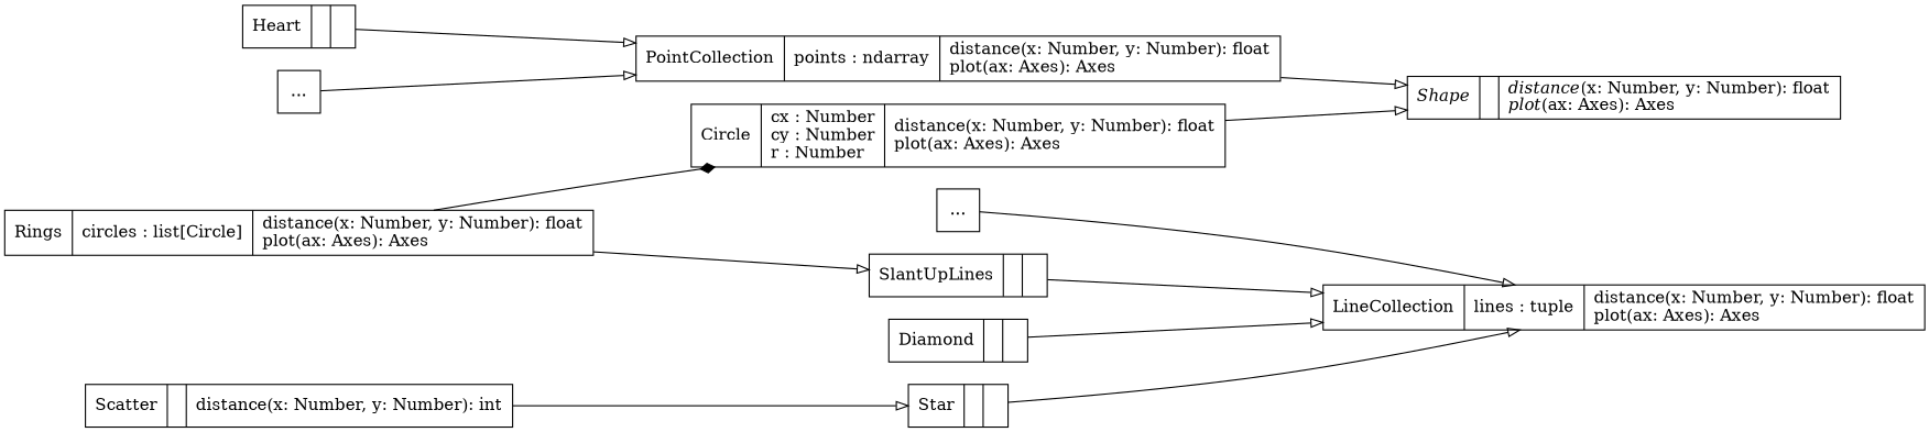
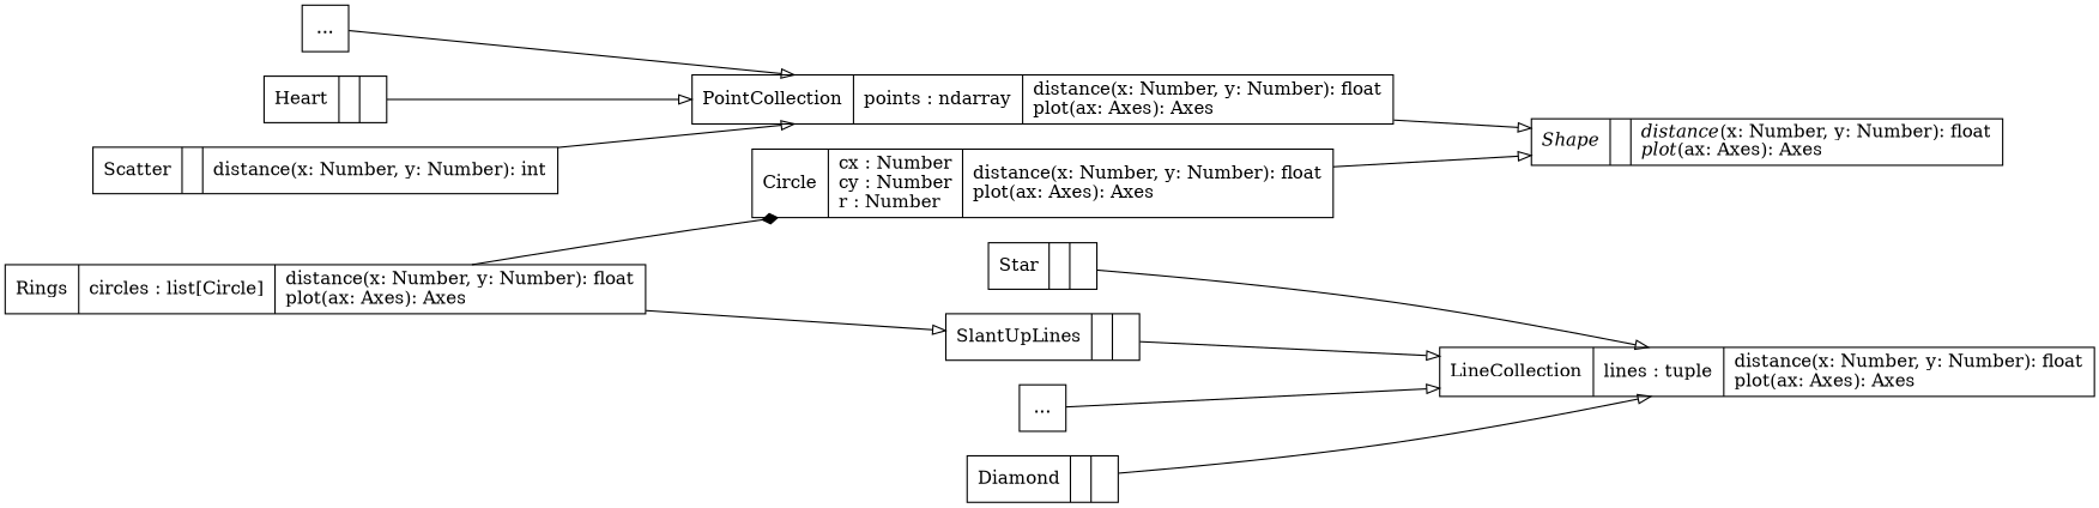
  digraph {
    rankdir=LR
    node [color=black fontcolor=black shape=record style=solid]
    edge [arrowhead=empty arrowtail=none]
    n1 [label=<{<I>Shape</I>|<br ALIGN="LEFT"/>|<I>distance</I>(x: Number, y: Number): float<br ALIGN="LEFT"/><I>plot</I>(ax: Axes): Axes<br ALIGN="LEFT"/>}>]
    n2 [label=<{Rings|circles : list[Circle]<br ALIGN="LEFT"/>|distance(x: Number, y: Number): float<br ALIGN="LEFT"/>plot(ax: Axes): Axes<br ALIGN="LEFT"/>}>]
    n3 [label=<{Circle|cx : Number<br ALIGN="LEFT"/>cy : Number<br ALIGN="LEFT"/>r : Number<br ALIGN="LEFT"/>|distance(x: Number, y: Number): float<br ALIGN="LEFT"/>plot(ax: Axes): Axes<br ALIGN="LEFT"/>}>]
    n4 [label=<{SlantUpLines|<br ALIGN="LEFT"/>|}>]
    n5 [label=<{LineCollection|lines : tuple<br ALIGN="LEFT"/>|distance(x: Number, y: Number): float<br ALIGN="LEFT"/>plot(ax: Axes): Axes<br ALIGN="LEFT"/>}>]
    n6 [label=<{Diamond|<br ALIGN="LEFT"/>|}>]
    n7 [label=<{Star|<br ALIGN="LEFT"/>|}>]
    n8 [label=<...> shape=square]
    n9 [label=<{PointCollection|points : ndarray<br ALIGN="LEFT"/>|distance(x: Number, y: Number): float<br ALIGN="LEFT"/>plot(ax: Axes): Axes<br ALIGN="LEFT"/>}>]
    n10 [label=<{Heart|<br ALIGN="LEFT"/>|}>]
    n11 [label=<{Scatter|<br ALIGN="LEFT"/>|distance(x: Number, y: Number): int<br ALIGN="LEFT"/>}>]
    n12 [label=<...> shape=square]
    n2 -> n3 [arrowhead=diamond]
    n2 -> n4
    n3 -> n1
    n4 -> n5
    n6 -> n5
    n7 -> n5
    n8 -> n5
    n9 -> n1
    n10 -> n9
-   n11 -> n7
+   n11 -> n9
    n12 -> n9
  }
